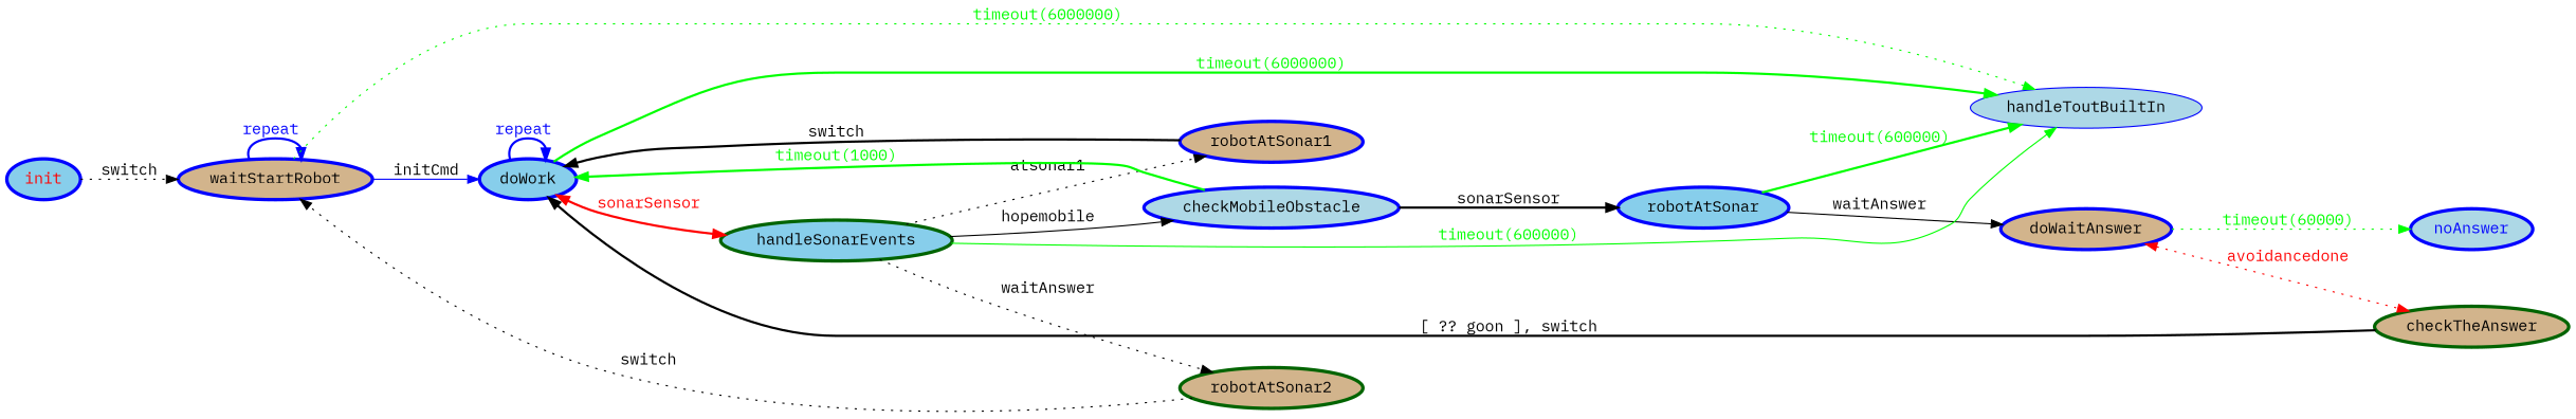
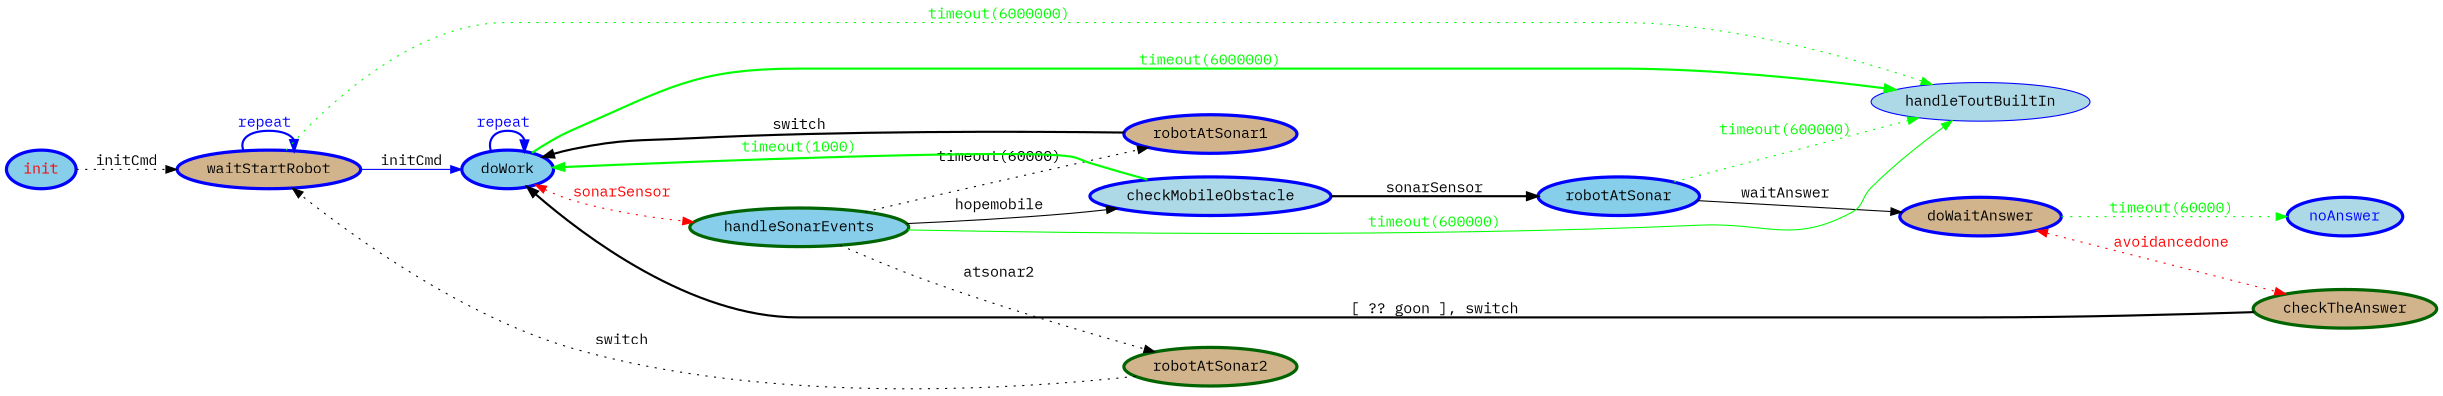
  digraph {
    fontname="IBM Plex Mono"
    rankdir=LR
    node [color=blue fillcolor=tan fontcolor=black fontname="IBM Plex Mono" penwidth=3 style=filled]
    edge [color=black fontcolor=black fontname="IBM Plex Mono" style=dotted]
    init [fillcolor=skyblue fontcolor=red]
    waitStartRobot
    handleToutBuiltIn [fillcolor=lightblue fontcolor="" penwidth=""]
    doWork [fillcolor=skyblue]
    checkTheAnswer [color=darkgreen]
    doWaitAnswer
    noAnswer [fillcolor=lightblue fontcolor=blue]
    n8 [fillcolor=skyblue label=robotAtSonar]
    handleSonarEvents [color=darkgreen fillcolor=skyblue]
    robotAtSonar2 [color=darkgreen]
    robotAtSonar1
    checkMobileObstacle [fillcolor=lightblue]
-   init -> waitStartRobot [label=switch]
+   init -> waitStartRobot [label=initCmd]
    waitStartRobot -> waitStartRobot [color=blue fontcolor=blue label="repeat " style=bold]
    waitStartRobot -> handleToutBuiltIn [color=green fontcolor=green label="timeout(6000000)"]
    waitStartRobot -> doWork [color=blue label=initCmd style=solid]
    doWork -> handleToutBuiltIn [color=green fontcolor=green label="timeout(6000000)" style=bold]
    doWork -> doWork [color=blue fontcolor=blue label="repeat " style=bold]
-   doWork -> handleSonarEvents [color=red dir=both fontcolor=red label=sonarSensor style=bold]
+   doWork -> handleSonarEvents [color=red dir=both fontcolor=red label=sonarSensor]
    checkTheAnswer -> doWork [label="[ ?? goon ], switch" style=bold]
    doWaitAnswer -> checkTheAnswer [color=red dir=both fontcolor=red label=avoidancedone]
    doWaitAnswer -> noAnswer [color=green fontcolor=green label="timeout(60000)"]
-   n8 -> handleToutBuiltIn [color=green fontcolor=green label="timeout(600000)" style=bold]
+   n8 -> handleToutBuiltIn [color=green fontcolor=green label="timeout(600000)"]
    n8 -> doWaitAnswer [label=waitAnswer style=solid]
    handleSonarEvents -> handleToutBuiltIn [color=green fontcolor=green label="timeout(600000)" style=solid]
-   handleSonarEvents -> robotAtSonar2 [label=waitAnswer]
-   handleSonarEvents -> robotAtSonar1 [label=atsonar1]
+   handleSonarEvents -> robotAtSonar2 [label=atsonar2]
+   handleSonarEvents -> robotAtSonar1 [label="timeout(60000)"]
    handleSonarEvents -> checkMobileObstacle [label=hopemobile style=solid]
    robotAtSonar2 -> waitStartRobot [label=switch]
    robotAtSonar1 -> doWork [label=switch style=bold]
    checkMobileObstacle -> doWork [color=green fontcolor=green label="timeout(1000)" style=bold]
    checkMobileObstacle -> n8 [label=sonarSensor style=bold]
  }
